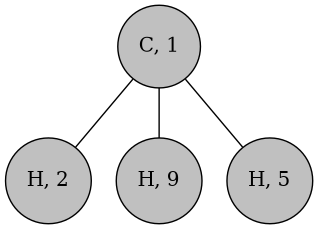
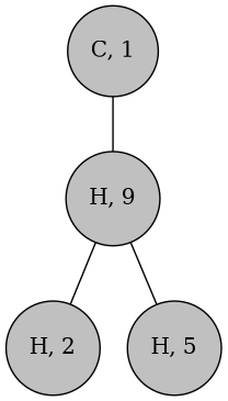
  graph {
    shape=square
    node [fillcolor=grey shape=circle style=filled]
    n1 [label="C, 1"]
    n2 [label="H, 2"]
    n3 [label="H, 9"]
    n4 [label="H, 5"]
-   n1 -- n2
+   n3 -- n2
    n1 -- n3
-   n1 -- n4
+   n3 -- n4
  }
